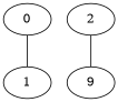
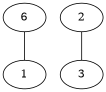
  graph {
    edge [A="8e6" E=1.0 I=1.]
-   0 [bcs="[0., 0., 0.]" coords="[0., 0.]"]
+   0 [bcs="[0., 0., 0.]" coords="[0., 0.]" label=6]
    1 [coords="[1., 0.]" load="[0., -1.]"]
    2 [coords="[2., 0.]" load="[0., -1.]"]
-   3 [bcs="[0., 0., 0.]" coords="[3., 0.]" label=9]
+   3 [bcs="[0., 0., 0.]" coords="[3., 0.]"]
    0 -- 1
    2 -- 3
  }
